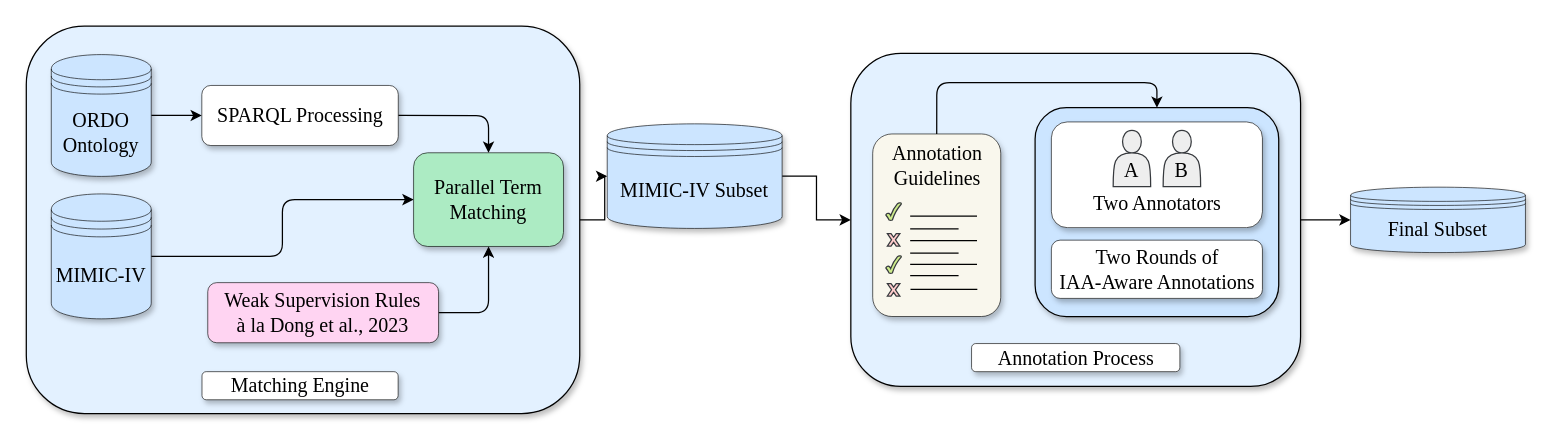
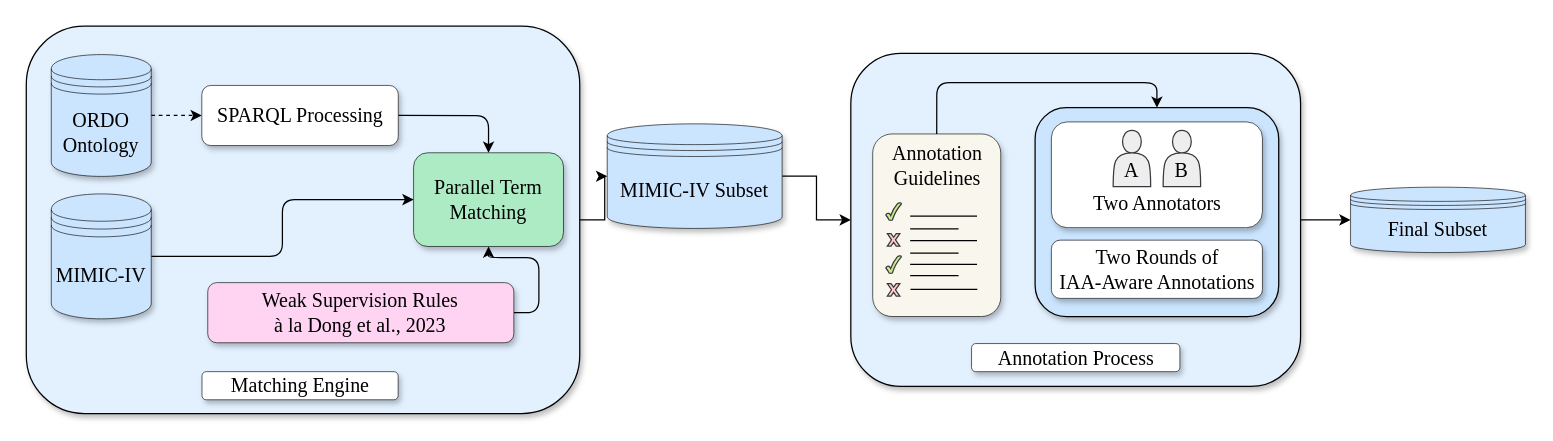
  <mxCell id="0" />
  <mxCell id="1" parent="0" />
  <mxCell id="2" style="edgeStyle=orthogonalEdgeStyle;rounded=0;orthogonalLoop=1;jettySize=auto;html=1;exitX=1;exitY=0.5;exitDx=0;exitDy=0;entryX=0;entryY=0.5;entryDx=0;entryDy=0;" parent="1" source="3" target="9" edge="1"><mxGeometry relative="1" as="geometry" /></mxCell>
  <mxCell id="3" value="" style="rounded=1;whiteSpace=wrap;html=1;fillColor=#E3F1FF;strokeColor=#000000;shadow=1;" parent="1" vertex="1"><mxGeometry x="20" y="20.5" width="443" height="310" as="geometry" /></mxCell>
  <mxCell id="4" style="edgeStyle=orthogonalEdgeStyle;rounded=1;orthogonalLoop=1;jettySize=auto;html=1;exitX=1;exitY=0.5;exitDx=0;exitDy=0;entryX=0;entryY=0.5;entryDx=0;entryDy=0;" parent="1" source="5" target="11" edge="1"><mxGeometry relative="1" as="geometry" /></mxCell>
  <mxCell id="5" value="&lt;font style=&quot;font-size: 16px;&quot; color=&quot;#000000&quot; face=&quot;Comic Neue&quot;&gt;MIMIC-IV&lt;/font&gt;" style="shape=datastore;whiteSpace=wrap;html=1;shadow=1;fontStyle=0;strokeWidth=0.5;fillColor=#cce5ff;strokeColor=#000000;" parent="1" vertex="1"><mxGeometry x="40" y="154.72" width="80" height="100" as="geometry" /></mxCell>
- <mxCell id="6" style="edgeStyle=orthogonalEdgeStyle;rounded=0;orthogonalLoop=1;jettySize=auto;html=1;exitX=1;exitY=0.5;exitDx=0;exitDy=0;entryX=0;entryY=0.5;entryDx=0;entryDy=0;" parent="1" source="7" target="13" edge="1"><mxGeometry relative="1" as="geometry" /></mxCell>
+ <mxCell id="6" style="edgeStyle=orthogonalEdgeStyle;rounded=0;orthogonalLoop=1;jettySize=auto;html=1;exitX=1;exitY=0.5;exitDx=0;exitDy=0;entryX=0;entryY=0.5;entryDx=0;entryDy=0;dashed=1;" parent="1" source="7" target="13" edge="1"><mxGeometry relative="1" as="geometry" /></mxCell>
  <mxCell id="7" value="&lt;font style=&quot;font-size: 16px;&quot; color=&quot;#000000&quot; data-font-src=&quot;https://fonts.googleapis.com/css?family=Comic+Neue&quot; face=&quot;Comic Neue&quot;&gt;ORDO&lt;br&gt;Ontology&lt;/font&gt;" style="shape=datastore;whiteSpace=wrap;html=1;shadow=1;fillColor=#cce5ff;strokeColor=#000000;strokeWidth=0.5;" parent="1" vertex="1"><mxGeometry x="40" y="43.2" width="80" height="97.5" as="geometry" /></mxCell>
  <mxCell id="8" style="edgeStyle=orthogonalEdgeStyle;rounded=0;orthogonalLoop=1;jettySize=auto;html=1;exitX=1;exitY=0.5;exitDx=0;exitDy=0;entryX=0;entryY=0.5;entryDx=0;entryDy=0;" parent="1" source="9" target="16" edge="1"><mxGeometry relative="1" as="geometry" /></mxCell>
  <mxCell id="9" value="&lt;font face=&quot;Comic Neue&quot;&gt;&lt;font style=&quot;font-size: 16px;&quot; color=&quot;#000000&quot;&gt;MIMIC-IV Subset&lt;/font&gt;&lt;br&gt;&lt;/font&gt;" style="shape=datastore;whiteSpace=wrap;html=1;shadow=1;strokeWidth=0.5;fillColor=#cce5ff;strokeColor=#000000;" parent="1" vertex="1"><mxGeometry x="485" y="98.64" width="140" height="83.71" as="geometry" /></mxCell>
  <mxCell id="10" value="&lt;font style=&quot;font-size: 16px;&quot; face=&quot;Comic Neue&quot;&gt;Matching Engine&lt;/font&gt;" style="rounded=1;whiteSpace=wrap;html=1;strokeWidth=0.5;shadow=1;" parent="1" vertex="1"><mxGeometry x="160.63" y="297" width="157" height="22.5" as="geometry" /></mxCell>
  <mxCell id="11" value="&lt;font style=&quot;font-size: 16px;&quot;&gt;Parallel Term Matching&lt;/font&gt;" style="rounded=1;whiteSpace=wrap;html=1;fillColor=#ACEBC3;strokeColor=#000000;strokeWidth=0.5;glass=0;shadow=1;fontFamily=Comic Neue;fontSource=https%3A%2F%2Ffonts.googleapis.com%2Fcss%3Ffamily%3DComic%2BNeue;fontStyle=0" parent="1" vertex="1"><mxGeometry x="330" y="121.79" width="120" height="75" as="geometry" /></mxCell>
  <mxCell id="12" style="edgeStyle=orthogonalEdgeStyle;rounded=1;orthogonalLoop=1;jettySize=auto;html=1;exitX=1;exitY=0.5;exitDx=0;exitDy=0;entryX=0.5;entryY=0;entryDx=0;entryDy=0;" parent="1" source="13" target="11" edge="1"><mxGeometry relative="1" as="geometry" /></mxCell>
  <mxCell id="13" value="&lt;font style=&quot;font-size: 16px;&quot; color=&quot;#000000&quot;&gt;SPARQL Processing&lt;/font&gt;" style="rounded=1;whiteSpace=wrap;html=1;fillColor=#ffffff;strokeColor=#000000;strokeWidth=0.5;glass=0;shadow=1;fontFamily=Comic Neue;fontSource=https%3A%2F%2Ffonts.googleapis.com%2Fcss%3Ffamily%3DComic%2BNeue;fontStyle=0;fontColor=#ffffff;" parent="1" vertex="1"><mxGeometry x="160.5" y="67.89" width="157.25" height="48.12" as="geometry" /></mxCell>
  <mxCell id="14" value="&lt;font face=&quot;Comic Neue&quot;&gt;&lt;font style=&quot;font-size: 16px;&quot; color=&quot;#000000&quot;&gt;Final Subset&lt;/font&gt;&lt;br&gt;&lt;/font&gt;" style="shape=datastore;whiteSpace=wrap;html=1;shadow=1;strokeWidth=0.5;fillColor=#cce5ff;strokeColor=#000000;" parent="1" vertex="1"><mxGeometry x="1080" y="149.32" width="140" height="52.35" as="geometry" /></mxCell>
  <mxCell id="15" style="edgeStyle=orthogonalEdgeStyle;rounded=0;orthogonalLoop=1;jettySize=auto;html=1;exitX=1;exitY=0.5;exitDx=0;exitDy=0;entryX=0;entryY=0.5;entryDx=0;entryDy=0;" parent="1" source="16" target="14" edge="1"><mxGeometry relative="1" as="geometry" /></mxCell>
  <mxCell id="16" value="" style="rounded=1;whiteSpace=wrap;html=1;fillColor=#E3F1FF;strokeColor=#000000;shadow=1;" parent="1" vertex="1"><mxGeometry x="680" y="42.17" width="360" height="266.66" as="geometry" /></mxCell>
  <mxCell id="17" value="&lt;font style=&quot;font-size: 16px;&quot; face=&quot;Comic Neue&quot;&gt;Annotation Process&lt;/font&gt;" style="rounded=1;whiteSpace=wrap;html=1;strokeWidth=0.5;shadow=1;" parent="1" vertex="1"><mxGeometry x="776.63" y="274.5" width="166.75" height="22.5" as="geometry" /></mxCell>
  <mxCell id="18" value="" style="rounded=1;whiteSpace=wrap;html=1;fillColor=#cce5ff;strokeColor=#000000;shadow=1;" parent="1" vertex="1"><mxGeometry x="827.5" y="85.72" width="195" height="167.13" as="geometry" /></mxCell>
  <mxCell id="19" value="&lt;font style=&quot;font-size: 16px;&quot; face=&quot;Comic Neue&quot;&gt;Two Rounds of&lt;br&gt;IAA-Aware Annotations&lt;br&gt;&lt;/font&gt;" style="rounded=1;whiteSpace=wrap;html=1;strokeWidth=0.5;shadow=1;" parent="1" vertex="1"><mxGeometry x="840.53" y="191.73" width="168.93" height="46.63" as="geometry" /></mxCell>
  <mxCell id="20" style="edgeStyle=orthogonalEdgeStyle;rounded=1;orthogonalLoop=1;jettySize=auto;html=1;exitX=0.5;exitY=0;exitDx=0;exitDy=0;entryX=0.5;entryY=0;entryDx=0;entryDy=0;" parent="1" source="21" target="18" edge="1"><mxGeometry relative="1" as="geometry" /></mxCell>
  <mxCell id="21" value="&lt;font style=&quot;font-size: 16px;&quot; data-font-src=&quot;https://fonts.googleapis.com/css?family=Comic+Neue&quot; face=&quot;Comic Neue&quot;&gt;Annotation Guidelines&lt;br&gt;&lt;br&gt;&lt;br&gt;&lt;br&gt;&lt;br&gt;&lt;br&gt;&lt;/font&gt;" style="rounded=1;whiteSpace=wrap;html=1;shadow=1;fontStyle=0;fillColor=#f9f7ed;strokeColor=#000000;strokeWidth=0.5;" parent="1" vertex="1"><mxGeometry x="697.5" y="106.73" width="102.5" height="146.12" as="geometry" /></mxCell>
  <mxCell id="22" style="edgeStyle=orthogonalEdgeStyle;rounded=1;orthogonalLoop=1;jettySize=auto;html=1;exitX=1;exitY=0.5;exitDx=0;exitDy=0;entryX=0.5;entryY=1;entryDx=0;entryDy=0;" parent="1" source="23" target="11" edge="1"><mxGeometry relative="1" as="geometry" /></mxCell>
- <mxCell id="23" value="&lt;font style=&quot;font-size: 16px;&quot; color=&quot;#000000&quot;&gt;Weak Supervision Rules&lt;br&gt;à la Dong et al., 2023&lt;/font&gt;" style="rounded=1;whiteSpace=wrap;html=1;fillColor=#FFD4F2;strokeColor=#000000;strokeWidth=0.5;glass=0;shadow=1;fontFamily=Comic Neue;fontSource=https%3A%2F%2Ffonts.googleapis.com%2Fcss%3Ffamily%3DComic%2BNeue;fontStyle=0;" parent="1" vertex="1"><mxGeometry x="165.25" y="225.74" width="184.75" height="48.12" as="geometry" /></mxCell>
+ <mxCell id="23" value="&lt;font style=&quot;font-size: 16px;&quot; color=&quot;#000000&quot;&gt;Weak Supervision Rules&lt;br&gt;à la Dong et al., 2023&lt;/font&gt;" style="rounded=1;whiteSpace=wrap;html=1;fillColor=#FFD4F2;strokeColor=#000000;strokeWidth=0.5;glass=0;shadow=1;fontFamily=Comic Neue;fontSource=https%3A%2F%2Ffonts.googleapis.com%2Fcss%3Ffamily%3DComic%2BNeue;fontStyle=0;" parent="1" vertex="1"><mxGeometry x="165.25" y="225.74" width="245" height="48.12" as="geometry" /></mxCell>
  <mxCell id="24" value="" style="verticalLabelPosition=bottom;verticalAlign=top;html=1;shape=mxgraph.basic.tick;fillColor=#cdeb8b;strokeColor=#36393d;" parent="1" vertex="1"><mxGeometry x="708.07" y="204.09" width="12.37" height="14.36" as="geometry" /></mxCell>
  <mxCell id="25" value="" style="verticalLabelPosition=bottom;verticalAlign=top;html=1;shape=mxgraph.basic.x;fillColor=#ffcccc;strokeColor=#36393d;" parent="1" vertex="1"><mxGeometry x="709.25" y="186.45" width="10" height="10" as="geometry" /></mxCell>
  <mxCell id="26" value="" style="verticalLabelPosition=bottom;verticalAlign=top;html=1;shape=mxgraph.basic.x;fillColor=#ffcccc;strokeColor=#36393d;" parent="1" vertex="1"><mxGeometry x="709.25" y="226.45" width="10" height="10" as="geometry" /></mxCell>
  <mxCell id="27" value="" style="endArrow=none;html=1;rounded=0;" parent="1" edge="1"><mxGeometry width="50" height="50" relative="1" as="geometry"><mxPoint x="727.75" y="231.21" as="sourcePoint" /><mxPoint x="781.25" y="231.21" as="targetPoint" /></mxGeometry></mxCell>
  <mxCell id="28" value="" style="endArrow=none;html=1;rounded=0;" parent="1" edge="1"><mxGeometry width="50" height="50" relative="1" as="geometry"><mxPoint x="727.5" y="211.19" as="sourcePoint" /><mxPoint x="781" y="211.19" as="targetPoint" /></mxGeometry></mxCell>
  <mxCell id="29" value="" style="endArrow=none;html=1;rounded=0;" parent="1" edge="1"><mxGeometry width="50" height="50" relative="1" as="geometry"><mxPoint x="727.5" y="192.01" as="sourcePoint" /><mxPoint x="781" y="192.01" as="targetPoint" /></mxGeometry></mxCell>
  <mxCell id="30" value="" style="endArrow=none;html=1;rounded=0;" parent="1" edge="1"><mxGeometry width="50" height="50" relative="1" as="geometry"><mxPoint x="727.5" y="202.09" as="sourcePoint" /><mxPoint x="766.25" y="202.09" as="targetPoint" /></mxGeometry></mxCell>
  <mxCell id="31" value="" style="endArrow=none;html=1;rounded=0;" parent="1" edge="1"><mxGeometry width="50" height="50" relative="1" as="geometry"><mxPoint x="727.5" y="220.09" as="sourcePoint" /><mxPoint x="766.25" y="220.09" as="targetPoint" /></mxGeometry></mxCell>
  <mxCell id="32" value="" style="endArrow=none;html=1;rounded=0;" parent="1" edge="1"><mxGeometry width="50" height="50" relative="1" as="geometry"><mxPoint x="727.5" y="172.53" as="sourcePoint" /><mxPoint x="781" y="172.53" as="targetPoint" /></mxGeometry></mxCell>
  <mxCell id="33" value="" style="endArrow=none;html=1;rounded=0;" parent="1" edge="1"><mxGeometry width="50" height="50" relative="1" as="geometry"><mxPoint x="727.5" y="182.61" as="sourcePoint" /><mxPoint x="766.25" y="182.61" as="targetPoint" /></mxGeometry></mxCell>
  <mxCell id="34" value="" style="verticalLabelPosition=bottom;verticalAlign=top;html=1;shape=mxgraph.basic.tick;fillColor=#cdeb8b;strokeColor=#36393d;" parent="1" vertex="1"><mxGeometry x="708.07" y="161.69" width="12.37" height="14.36" as="geometry" /></mxCell>
  <mxCell id="35" value="&lt;font style=&quot;font-size: 16px;&quot; face=&quot;Comic Neue&quot;&gt;&lt;br&gt;&lt;/font&gt;" style="rounded=1;whiteSpace=wrap;html=1;strokeWidth=0.5;shadow=1;" parent="1" vertex="1"><mxGeometry x="840.53" y="97.1" width="168.93" height="84.63" as="geometry" /></mxCell>
  <mxCell id="36" value="&lt;font style=&quot;font-size: 16px;&quot; data-font-src=&quot;https://fonts.googleapis.com/css?family=Comic+Neue&quot; face=&quot;Comic Neue&quot;&gt;&lt;br&gt;A&lt;/font&gt;" style="shape=actor;whiteSpace=wrap;html=1;fillColor=#eeeeee;strokeColor=#36393d;" parent="1" vertex="1"><mxGeometry x="890" y="103.89" width="30" height="45" as="geometry" /></mxCell>
  <mxCell id="37" value="&lt;font style=&quot;font-size: 16px;&quot; data-font-src=&quot;https://fonts.googleapis.com/css?family=Comic+Neue&quot; face=&quot;Comic Neue&quot;&gt;&lt;br&gt;B&lt;/font&gt;" style="shape=actor;whiteSpace=wrap;html=1;fillColor=#eeeeee;strokeColor=#36393d;" parent="1" vertex="1"><mxGeometry x="930" y="103.89" width="30" height="45" as="geometry" /></mxCell>
  <mxCell id="38" value="&lt;font style=&quot;font-size: 16px;&quot;&gt;Two Annotators&lt;/font&gt;" style="text;html=1;strokeColor=none;fillColor=none;align=center;verticalAlign=middle;whiteSpace=wrap;rounded=0;fontFamily=Comic Neue;fontSource=https%3A%2F%2Ffonts.googleapis.com%2Fcss%3Ffamily%3DComic%2BNeue;" parent="1" vertex="1"><mxGeometry x="857.5" y="147.23" width="134.99" height="30" as="geometry" /></mxCell>
